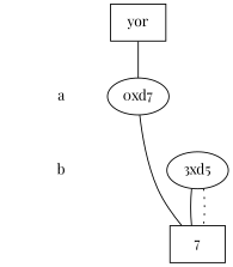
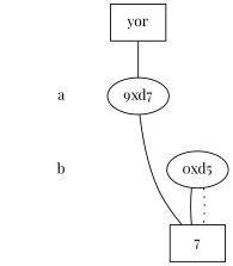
  digraph {
    fontname="Playfair Display"
    node [fontname="Playfair Display" shape=plaintext]
    edge [dir=none fontname="Playfair Display"]
    "CONST NODES" [style=invis]
    " a "
    " b "
    "  yor  " [shape=box]
-   "0xd7" [shape=""]
-   "0xd5" [label="3xd5" shape=""]
+   "0xd7" [label="9xd7" shape=""]
+   "0xd5" [shape=""]
    n7 [label=7 shape=box]
    subgraph sub_1 {
      "CONST NODES"
      " a "
      " b "
    }
    subgraph sub_2 {
      rank=same
      "  yor  "
    }
    subgraph sub_3 {
      rank=same
      " a "
      "0xd7"
    }
    subgraph sub_4 {
      rank=same
      " b "
      "0xd5"
    }
    subgraph sub_5 {
      rank=same
      "CONST NODES"
      subgraph sub_6 {
        rank=same
        n7
      }
    }
    " a " -> " b " [style=invis]
    " b " -> "CONST NODES" [style=invis]
    "  yor  " -> "0xd7" [style=solid]
    "0xd7" -> n7
    "0xd5" -> n7
    "0xd5" -> n7 [style=dotted]
  }
